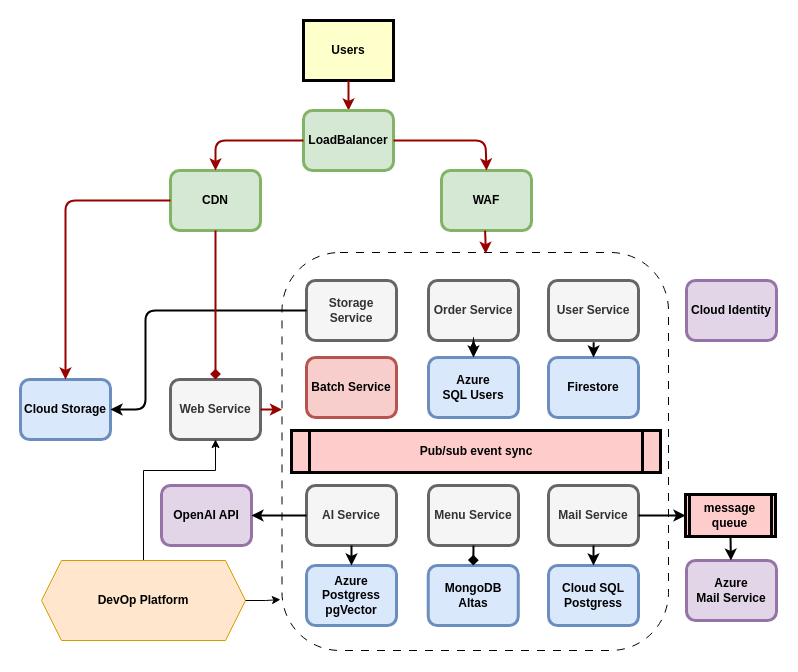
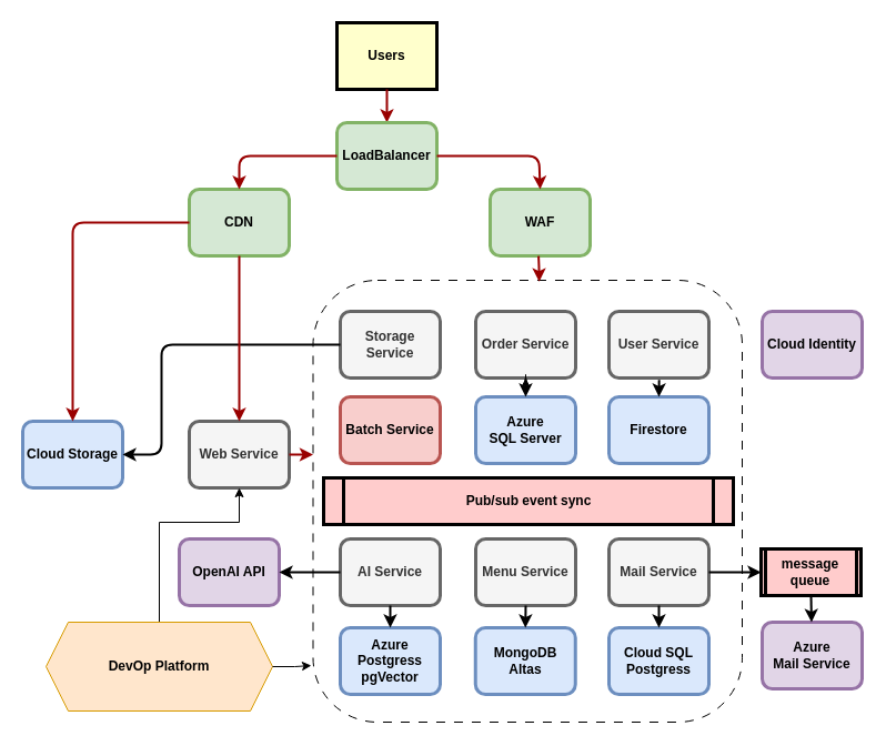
  <mxCell id="0" />
  <mxCell id="1" parent="0" />
  <mxCell id="2" value="" style="group" vertex="1" connectable="0" parent="1"><mxGeometry x="20" y="20" width="756" height="630" as="geometry" /></mxCell>
  <mxCell id="3" value="" style="rounded=1;whiteSpace=wrap;html=1;dashed=1;dashPattern=8 8;fillColor=none;" vertex="1" parent="2"><mxGeometry x="261.5" y="232" width="386.5" height="398" as="geometry" /></mxCell>
  <mxCell id="4" value="Users" style="whiteSpace=wrap;align=center;verticalAlign=middle;fontStyle=1;strokeWidth=3;fillColor=#FFFFCC" parent="2" vertex="1"><mxGeometry x="283.0" width="90" height="60" as="geometry" /></mxCell>
  <mxCell id="5" value="" style="edgeStyle=none;noEdgeStyle=1;strokeColor=#990000;strokeWidth=2;entryX=0.5;entryY=0;entryDx=0;entryDy=0;" parent="2" source="4" target="6" edge="1"><mxGeometry width="100" height="100" relative="1" as="geometry"><mxPoint x="-187.0" y="-610" as="sourcePoint" /><mxPoint x="-21.0" y="36.657" as="targetPoint" /></mxGeometry></mxCell>
  <mxCell id="6" value="LoadBalancer" style="whiteSpace=wrap;align=center;verticalAlign=middle;fontStyle=1;strokeWidth=3;fillColor=#d5e8d4;strokeColor=#82b366;gradientColor=none;rounded=1;" vertex="1" parent="2"><mxGeometry x="283" y="90" width="90" height="60" as="geometry" /></mxCell>
  <mxCell id="7" value="CDN" style="whiteSpace=wrap;align=center;verticalAlign=middle;fontStyle=1;strokeWidth=3;fillColor=#d5e8d4;strokeColor=#82b366;gradientColor=none;rounded=1;" vertex="1" parent="2"><mxGeometry x="150" y="150" width="90" height="60" as="geometry" /></mxCell>
  <mxCell id="8" value="" style="edgeStyle=none;noEdgeStyle=1;strokeColor=#990000;strokeWidth=2;exitX=0;exitY=0.5;exitDx=0;exitDy=0;entryX=0.5;entryY=0;entryDx=0;entryDy=0;" edge="1" parent="2" source="6" target="7"><mxGeometry width="100" height="100" relative="1" as="geometry"><mxPoint x="328.0" y="150" as="sourcePoint" /><mxPoint x="246.0" y="169" as="targetPoint" /><Array as="points"><mxPoint x="195.0" y="120" /></Array></mxGeometry></mxCell>
  <mxCell id="9" value="WAF" style="whiteSpace=wrap;align=center;verticalAlign=middle;fontStyle=1;strokeWidth=3;fillColor=#d5e8d4;strokeColor=#82b366;gradientColor=none;rounded=1;" vertex="1" parent="2"><mxGeometry x="421" y="150" width="90" height="60" as="geometry" /></mxCell>
  <mxCell id="10" value="" style="edgeStyle=none;noEdgeStyle=1;strokeColor=#990000;strokeWidth=2;exitX=1;exitY=0.5;exitDx=0;exitDy=0;entryX=0.5;entryY=0;entryDx=0;entryDy=0;" edge="1" parent="2" source="6" target="9"><mxGeometry width="100" height="100" relative="1" as="geometry"><mxPoint x="293.0" y="130" as="sourcePoint" /><mxPoint x="205.0" y="160" as="targetPoint" /><Array as="points"><mxPoint x="465.0" y="120" /></Array></mxGeometry></mxCell>
  <mxCell id="11" value="Cloud Storage" style="whiteSpace=wrap;align=center;verticalAlign=middle;fontStyle=1;strokeWidth=3;fillColor=#dae8fc;strokeColor=#6c8ebf;rounded=1;" vertex="1" parent="2"><mxGeometry y="359" width="90" height="60" as="geometry" /></mxCell>
  <mxCell id="12" value="" style="edgeStyle=none;noEdgeStyle=1;strokeColor=#990000;strokeWidth=2;exitX=0;exitY=0.5;exitDx=0;exitDy=0;entryX=0.5;entryY=0;entryDx=0;entryDy=0;" edge="1" parent="2" source="7" target="11"><mxGeometry width="100" height="100" relative="1" as="geometry"><mxPoint x="293.0" y="130" as="sourcePoint" /><mxPoint x="205.0" y="160" as="targetPoint" /><Array as="points"><mxPoint x="45.0" y="180" /></Array></mxGeometry></mxCell>
  <mxCell id="13" value="Storage Service" style="whiteSpace=wrap;align=center;verticalAlign=middle;fontStyle=1;strokeWidth=3;fillColor=#f5f5f5;strokeColor=#666666;rounded=1;fontColor=#333333;" vertex="1" parent="2"><mxGeometry x="286" y="260" width="90" height="60" as="geometry" /></mxCell>
  <mxCell id="14" value="AI Service" style="whiteSpace=wrap;align=center;verticalAlign=middle;fontStyle=1;strokeWidth=3;fillColor=#f5f5f5;strokeColor=#666666;rounded=1;fontColor=#333333;" vertex="1" parent="2"><mxGeometry x="286.0" y="465" width="90" height="60" as="geometry" /></mxCell>
  <mxCell id="15" value="Order Service" style="whiteSpace=wrap;align=center;verticalAlign=middle;fontStyle=1;strokeWidth=3;fillColor=#f5f5f5;strokeColor=#666666;rounded=1;fontColor=#333333;" vertex="1" parent="2"><mxGeometry x="408" y="260" width="90" height="60" as="geometry" /></mxCell>
  <mxCell id="16" value="Menu Service" style="whiteSpace=wrap;align=center;verticalAlign=middle;fontStyle=1;strokeWidth=3;fillColor=#f5f5f5;strokeColor=#666666;rounded=1;fontColor=#333333;" vertex="1" parent="2"><mxGeometry x="408.0" y="465" width="90" height="60" as="geometry" /></mxCell>
  <mxCell id="17" value="User Service" style="whiteSpace=wrap;align=center;verticalAlign=middle;fontStyle=1;strokeWidth=3;fillColor=#f5f5f5;strokeColor=#666666;rounded=1;fontColor=#333333;" vertex="1" parent="2"><mxGeometry x="528" y="260" width="90" height="60" as="geometry" /></mxCell>
  <mxCell id="18" value="Mail Service" style="whiteSpace=wrap;align=center;verticalAlign=middle;fontStyle=1;strokeWidth=3;fillColor=#f5f5f5;strokeColor=#666666;rounded=1;fontColor=#333333;" vertex="1" parent="2"><mxGeometry x="528" y="465" width="90" height="60" as="geometry" /></mxCell>
  <mxCell id="19" value="Web Service" style="whiteSpace=wrap;align=center;verticalAlign=middle;fontStyle=1;strokeWidth=3;fillColor=#f5f5f5;strokeColor=#666666;rounded=1;fontColor=#333333;" vertex="1" parent="2"><mxGeometry x="150.0" y="359" width="90" height="60" as="geometry" /></mxCell>
  <mxCell id="20" value="" style="edgeStyle=none;noEdgeStyle=1;strokeColor=#000000;strokeWidth=2;exitX=0;exitY=0.5;exitDx=0;exitDy=0;entryX=1;entryY=0.5;entryDx=0;entryDy=0;" edge="1" parent="2" source="13" target="11"><mxGeometry width="100" height="100" relative="1" as="geometry"><mxPoint x="236.0" y="530" as="sourcePoint" /><mxPoint x="35.0" y="509" as="targetPoint" /><Array as="points"><mxPoint x="125.0" y="290" /><mxPoint x="125.0" y="389" /></Array></mxGeometry></mxCell>
- <mxCell id="21" value="" style="edgeStyle=none;noEdgeStyle=1;strokeColor=#990000;strokeWidth=2;exitX=0.5;exitY=1;exitDx=0;exitDy=0;endArrow=diamond;" edge="1" parent="2" source="7" target="19"><mxGeometry width="100" height="100" relative="1" as="geometry"><mxPoint x="125.0" as="sourcePoint" /><mxPoint x="261.567" y="539" as="targetPoint" /></mxGeometry></mxCell>
+ <mxCell id="21" value="" style="edgeStyle=none;noEdgeStyle=1;strokeColor=#990000;strokeWidth=2;exitX=0.5;exitY=1;exitDx=0;exitDy=0;" edge="1" parent="2" source="7" target="19"><mxGeometry width="100" height="100" relative="1" as="geometry"><mxPoint x="125.0" as="sourcePoint" /><mxPoint x="261.567" y="539" as="targetPoint" /></mxGeometry></mxCell>
  <mxCell id="22" value="" style="edgeStyle=orthogonalEdgeStyle;rounded=0;orthogonalLoop=1;jettySize=auto;html=1;" edge="1" parent="2" source="23" target="15"><mxGeometry relative="1" as="geometry" /></mxCell>
- <mxCell id="23" value="Azure&#10;SQL Users" style="whiteSpace=wrap;align=center;verticalAlign=middle;fontStyle=1;strokeWidth=3;fillColor=#dae8fc;strokeColor=#6c8ebf;rounded=1;" vertex="1" parent="2"><mxGeometry x="408" y="337" width="90" height="60" as="geometry" /></mxCell>
+ <mxCell id="23" value="Azure&#10;SQL Server" style="whiteSpace=wrap;align=center;verticalAlign=middle;fontStyle=1;strokeWidth=3;fillColor=#dae8fc;strokeColor=#6c8ebf;rounded=1;" vertex="1" parent="2"><mxGeometry x="408" y="337" width="90" height="60" as="geometry" /></mxCell>
  <mxCell id="24" value="Firestore" style="whiteSpace=wrap;align=center;verticalAlign=middle;fontStyle=1;strokeWidth=3;fillColor=#dae8fc;strokeColor=#6c8ebf;rounded=1;" vertex="1" parent="2"><mxGeometry x="528" y="337" width="90" height="60" as="geometry" /></mxCell>
  <mxCell id="25" value="Cloud Identity" style="whiteSpace=wrap;align=center;verticalAlign=middle;fontStyle=1;strokeWidth=3;fillColor=#e1d5e7;strokeColor=#9673a6;rounded=1;" vertex="1" parent="2"><mxGeometry x="666" y="260" width="90" height="60" as="geometry" /></mxCell>
  <mxCell id="26" value="Azure&#10;Postgress&#10;pgVector" style="whiteSpace=wrap;align=center;verticalAlign=middle;fontStyle=1;strokeWidth=3;fillColor=#dae8fc;strokeColor=#6c8ebf;rounded=1;" vertex="1" parent="2"><mxGeometry x="286.0" y="545" width="90" height="60" as="geometry" /></mxCell>
  <mxCell id="27" value="MongoDB&#10;Altas" style="whiteSpace=wrap;align=center;verticalAlign=middle;fontStyle=1;strokeWidth=3;fillColor=#dae8fc;strokeColor=#6c8ebf;rounded=1;" vertex="1" parent="2"><mxGeometry x="407.75" y="545" width="90" height="60" as="geometry" /></mxCell>
  <mxCell id="28" value="Cloud SQL&#10;Postgress" style="whiteSpace=wrap;align=center;verticalAlign=middle;fontStyle=1;strokeWidth=3;fillColor=#dae8fc;strokeColor=#6c8ebf;rounded=1;" vertex="1" parent="2"><mxGeometry x="528" y="545" width="90" height="60" as="geometry" /></mxCell>
  <mxCell id="29" value="Azure&#10;Mail Service" style="whiteSpace=wrap;align=center;verticalAlign=middle;fontStyle=1;strokeWidth=3;fillColor=#e1d5e7;strokeColor=#9673a6;rounded=1;" vertex="1" parent="2"><mxGeometry x="666" y="540" width="90" height="60" as="geometry" /></mxCell>
  <mxCell id="30" value="Pub/sub event sync" style="shape=process;whiteSpace=wrap;align=center;verticalAlign=middle;size=0.048;fontStyle=1;strokeWidth=3;fillColor=#FFCCCC" vertex="1" parent="2"><mxGeometry x="271.0" y="410" width="369" height="42" as="geometry" /></mxCell>
  <mxCell id="31" value="message&#10;queue" style="shape=process;whiteSpace=wrap;align=center;verticalAlign=middle;size=0.048;fontStyle=1;strokeWidth=3;fillColor=#FFCCCC" vertex="1" parent="2"><mxGeometry x="665" y="474" width="90" height="42" as="geometry" /></mxCell>
  <mxCell id="32" value="OpenAI API" style="whiteSpace=wrap;align=center;verticalAlign=middle;fontStyle=1;strokeWidth=3;fillColor=#e1d5e7;strokeColor=#9673a6;rounded=1;" vertex="1" parent="2"><mxGeometry x="141.0" y="465" width="90" height="60" as="geometry" /></mxCell>
  <mxCell id="33" value="Batch Service" style="whiteSpace=wrap;align=center;verticalAlign=middle;fontStyle=1;strokeWidth=3;fillColor=#f8cecc;strokeColor=#b85450;rounded=1;" vertex="1" parent="2"><mxGeometry x="286.0" y="337" width="90" height="60" as="geometry" /></mxCell>
  <mxCell id="34" value="" style="edgeStyle=none;noEdgeStyle=1;strokeColor=#000000;strokeWidth=2;exitX=0.5;exitY=1;exitDx=0;exitDy=0;entryX=0.5;entryY=0;entryDx=0;entryDy=0;" edge="1" parent="2" source="15" target="23"><mxGeometry width="100" height="100" relative="1" as="geometry"><mxPoint x="296.0" y="300" as="sourcePoint" /><mxPoint x="100.0" y="399" as="targetPoint" /><Array as="points" /></mxGeometry></mxCell>
  <mxCell id="35" value="" style="edgeStyle=none;noEdgeStyle=1;strokeColor=#000000;strokeWidth=2;exitX=0.502;exitY=1.029;exitDx=0;exitDy=0;entryX=0.5;entryY=0;entryDx=0;entryDy=0;exitPerimeter=0;" edge="1" parent="2" source="17" target="24"><mxGeometry width="100" height="100" relative="1" as="geometry"><mxPoint x="463.0" y="330" as="sourcePoint" /><mxPoint x="463.0" y="347" as="targetPoint" /><Array as="points" /></mxGeometry></mxCell>
  <mxCell id="36" value="" style="edgeStyle=none;noEdgeStyle=1;strokeColor=#000000;strokeWidth=2;exitX=0.5;exitY=1;exitDx=0;exitDy=0;" edge="1" parent="2" source="14" target="26"><mxGeometry width="100" height="100" relative="1" as="geometry"><mxPoint x="463.0" y="330" as="sourcePoint" /><mxPoint x="463.0" y="347" as="targetPoint" /><Array as="points" /></mxGeometry></mxCell>
- <mxCell id="37" value="" style="edgeStyle=none;noEdgeStyle=1;strokeColor=#000000;strokeWidth=2;exitX=0.5;exitY=1;exitDx=0;exitDy=0;entryX=0.5;entryY=0;entryDx=0;entryDy=0;endArrow=diamond;" edge="1" parent="2" source="16" target="27"><mxGeometry width="100" height="100" relative="1" as="geometry"><mxPoint x="341.0" y="535" as="sourcePoint" /><mxPoint x="341.0" y="555" as="targetPoint" /><Array as="points" /></mxGeometry></mxCell>
+ <mxCell id="37" value="" style="edgeStyle=none;noEdgeStyle=1;strokeColor=#000000;strokeWidth=2;exitX=0.5;exitY=1;exitDx=0;exitDy=0;entryX=0.5;entryY=0;entryDx=0;entryDy=0;" edge="1" parent="2" source="16" target="27"><mxGeometry width="100" height="100" relative="1" as="geometry"><mxPoint x="341.0" y="535" as="sourcePoint" /><mxPoint x="341.0" y="555" as="targetPoint" /><Array as="points" /></mxGeometry></mxCell>
  <mxCell id="38" value="" style="edgeStyle=none;noEdgeStyle=1;strokeColor=#000000;strokeWidth=2;exitX=0.5;exitY=1;exitDx=0;exitDy=0;" edge="1" parent="2" source="18" target="28"><mxGeometry width="100" height="100" relative="1" as="geometry"><mxPoint x="463.0" y="535" as="sourcePoint" /><mxPoint x="463.0" y="555" as="targetPoint" /><Array as="points" /></mxGeometry></mxCell>
  <mxCell id="39" value="" style="edgeStyle=none;noEdgeStyle=1;strokeColor=#000000;strokeWidth=2;exitX=1;exitY=0.5;exitDx=0;exitDy=0;entryX=0;entryY=0.5;entryDx=0;entryDy=0;" edge="1" parent="2" source="18" target="31"><mxGeometry width="100" height="100" relative="1" as="geometry"><mxPoint x="463.0" y="535" as="sourcePoint" /><mxPoint x="463.0" y="555" as="targetPoint" /><Array as="points" /></mxGeometry></mxCell>
  <mxCell id="40" value="" style="edgeStyle=none;noEdgeStyle=1;strokeColor=#000000;strokeWidth=2;exitX=0.5;exitY=1;exitDx=0;exitDy=0;" edge="1" parent="2" source="31" target="29"><mxGeometry width="100" height="100" relative="1" as="geometry"><mxPoint x="628" y="505" as="sourcePoint" /><mxPoint x="675" y="505" as="targetPoint" /><Array as="points" /></mxGeometry></mxCell>
  <mxCell id="41" value="" style="edgeStyle=none;noEdgeStyle=1;strokeColor=#000000;strokeWidth=2;exitX=0;exitY=0.5;exitDx=0;exitDy=0;entryX=1;entryY=0.5;entryDx=0;entryDy=0;" edge="1" parent="2" source="14" target="32"><mxGeometry width="100" height="100" relative="1" as="geometry"><mxPoint x="628" y="300" as="sourcePoint" /><mxPoint x="676" y="300" as="targetPoint" /><Array as="points" /></mxGeometry></mxCell>
  <mxCell id="42" value="" style="edgeStyle=elbowEdgeStyle;elbow=vertical;strokeColor=#990000;strokeWidth=2;exitX=1;exitY=0.5;exitDx=0;exitDy=0;" edge="1" parent="2" source="19" target="3"><mxGeometry width="100" height="100" relative="1" as="geometry"><mxPoint x="141.0" y="550" as="sourcePoint" /><mxPoint x="77.0" y="550" as="targetPoint" /></mxGeometry></mxCell>
  <mxCell id="43" value="" style="edgeStyle=none;noEdgeStyle=1;strokeColor=#990000;strokeWidth=2;exitX=0.484;exitY=1.002;exitDx=0;exitDy=0;entryX=0.527;entryY=0.003;entryDx=0;entryDy=0;entryPerimeter=0;exitPerimeter=0;" edge="1" parent="2" source="9" target="3"><mxGeometry width="100" height="100" relative="1" as="geometry"><mxPoint x="205.0" y="220" as="sourcePoint" /><mxPoint x="205.0" y="369" as="targetPoint" /><Array as="points"><mxPoint x="465.0" y="220" /></Array></mxGeometry></mxCell>
  <mxCell id="44" style="edgeStyle=orthogonalEdgeStyle;rounded=0;orthogonalLoop=1;jettySize=auto;html=1;entryX=0.5;entryY=1;entryDx=0;entryDy=0;" edge="1" parent="2" source="45" target="19"><mxGeometry relative="1" as="geometry"><Array as="points"><mxPoint x="123.0" y="450" /><mxPoint x="195.0" y="450" /></Array></mxGeometry></mxCell>
  <mxCell id="45" value="&lt;b&gt;DevOp Platform&lt;/b&gt;" style="shape=hexagon;perimeter=hexagonPerimeter2;whiteSpace=wrap;html=1;fixedSize=1;fillColor=#ffe6cc;strokeColor=#d79b00;" vertex="1" parent="2"><mxGeometry x="21.0" y="540" width="204" height="80" as="geometry" /></mxCell>
  <mxCell id="46" style="edgeStyle=orthogonalEdgeStyle;rounded=0;orthogonalLoop=1;jettySize=auto;html=1;entryX=-0.004;entryY=0.872;entryDx=0;entryDy=0;entryPerimeter=0;" edge="1" parent="2" source="45" target="3"><mxGeometry relative="1" as="geometry" /></mxCell>
